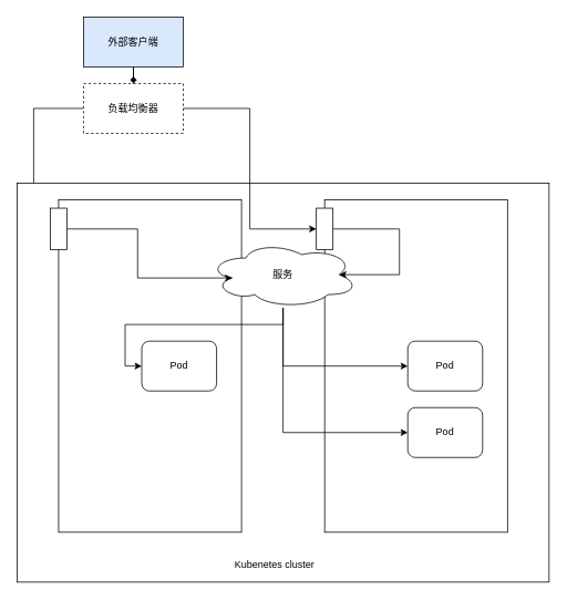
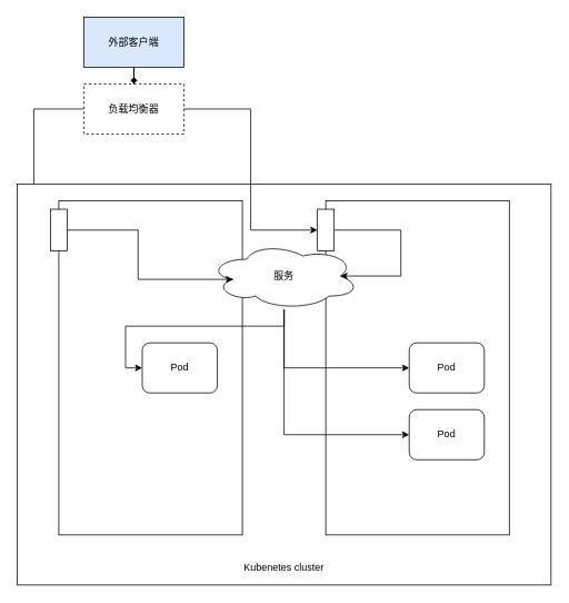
  <mxCell id="0" />
  <mxCell id="1" parent="0" />
  <mxCell id="2" style="edgeStyle=orthogonalEdgeStyle;rounded=0;orthogonalLoop=1;jettySize=auto;html=1;entryX=0;entryY=0.5;entryDx=0;entryDy=0;" edge="1" parent="1" source="3" target="16"><mxGeometry relative="1" as="geometry" /></mxCell>
  <mxCell id="3" value="负载均衡器" style="rounded=0;whiteSpace=wrap;html=1;dashed=1;" vertex="1" parent="1"><mxGeometry x="100" y="100" width="120" height="60" as="geometry" /></mxCell>
  <mxCell id="4" value="" style="rounded=0;whiteSpace=wrap;html=1;" vertex="1" parent="1"><mxGeometry x="20" y="220" width="640" height="480" as="geometry" /></mxCell>
  <mxCell id="5" value="" style="rounded=0;whiteSpace=wrap;html=1;" vertex="1" parent="1"><mxGeometry x="70" y="240" width="220" height="400" as="geometry" /></mxCell>
  <mxCell id="6" value="" style="rounded=0;whiteSpace=wrap;html=1;" vertex="1" parent="1"><mxGeometry x="390" y="240" width="220" height="400" as="geometry" /></mxCell>
- <mxCell id="7" value="Kubenetes cluster" style="text;html=1;strokeColor=none;fillColor=none;align=center;verticalAlign=middle;whiteSpace=wrap;rounded=0;" vertex="1" parent="1"><mxGeometry x="265" y="670" width="130" height="20" as="geometry" /></mxCell>
+ <mxCell id="7" value="Kubenetes cluster" style="text;html=1;strokeColor=none;fillColor=none;align=center;verticalAlign=middle;whiteSpace=wrap;rounded=0;" vertex="1" parent="1"><mxGeometry x="275" y="670" width="130" height="20" as="geometry" /></mxCell>
  <mxCell id="8" value="Pod" style="rounded=1;whiteSpace=wrap;html=1;" vertex="1" parent="1"><mxGeometry x="170" y="410" width="90" height="60" as="geometry" /></mxCell>
  <mxCell id="9" value="Pod" style="rounded=1;whiteSpace=wrap;html=1;" vertex="1" parent="1"><mxGeometry x="490" y="410" width="90" height="60" as="geometry" /></mxCell>
  <mxCell id="10" value="Pod" style="rounded=1;whiteSpace=wrap;html=1;" vertex="1" parent="1"><mxGeometry x="490" y="490" width="90" height="60" as="geometry" /></mxCell>
  <mxCell id="11" style="edgeStyle=orthogonalEdgeStyle;rounded=0;orthogonalLoop=1;jettySize=auto;html=1;entryX=0;entryY=0.5;entryDx=0;entryDy=0;" edge="1" parent="1" source="14" target="8"><mxGeometry relative="1" as="geometry" /></mxCell>
  <mxCell id="12" style="edgeStyle=orthogonalEdgeStyle;rounded=0;orthogonalLoop=1;jettySize=auto;html=1;entryX=0;entryY=0.5;entryDx=0;entryDy=0;" edge="1" parent="1" source="14" target="9"><mxGeometry relative="1" as="geometry"><Array as="points"><mxPoint x="340" y="440" /></Array></mxGeometry></mxCell>
  <mxCell id="13" style="edgeStyle=orthogonalEdgeStyle;rounded=0;orthogonalLoop=1;jettySize=auto;html=1;entryX=0;entryY=0.5;entryDx=0;entryDy=0;" edge="1" parent="1" source="14" target="10"><mxGeometry relative="1" as="geometry"><Array as="points"><mxPoint x="340" y="520" /></Array></mxGeometry></mxCell>
  <mxCell id="14" value="服务" style="ellipse;shape=cloud;whiteSpace=wrap;html=1;align=center;" vertex="1" parent="1"><mxGeometry x="250" y="290" width="180" height="80" as="geometry" /></mxCell>
  <mxCell id="15" style="edgeStyle=orthogonalEdgeStyle;rounded=0;orthogonalLoop=1;jettySize=auto;html=1;entryX=0.16;entryY=0.55;entryDx=0;entryDy=0;entryPerimeter=0;" edge="1" parent="1" source="16" target="14"><mxGeometry relative="1" as="geometry" /></mxCell>
  <mxCell id="16" value="" style="rounded=0;whiteSpace=wrap;html=1;" vertex="1" parent="1"><mxGeometry x="60" y="250" width="20" height="50" as="geometry" /></mxCell>
  <mxCell id="17" style="edgeStyle=orthogonalEdgeStyle;rounded=0;orthogonalLoop=1;jettySize=auto;html=1;entryX=0.875;entryY=0.5;entryDx=0;entryDy=0;entryPerimeter=0;" edge="1" parent="1" source="18" target="14"><mxGeometry relative="1" as="geometry"><Array as="points"><mxPoint x="480" y="275" /><mxPoint x="480" y="330" /></Array></mxGeometry></mxCell>
  <mxCell id="18" value="" style="rounded=0;whiteSpace=wrap;html=1;" vertex="1" parent="1"><mxGeometry x="380" y="250" width="20" height="50" as="geometry" /></mxCell>
  <mxCell id="19" style="edgeStyle=orthogonalEdgeStyle;rounded=0;orthogonalLoop=1;jettySize=auto;html=1;entryX=0;entryY=0.5;entryDx=0;entryDy=0;" edge="1" parent="1" source="3" target="18"><mxGeometry relative="1" as="geometry" /></mxCell>
  <mxCell id="20" style="edgeStyle=orthogonalEdgeStyle;rounded=0;orthogonalLoop=1;jettySize=auto;html=1;endArrow=diamond;" edge="1" parent="1" source="21" target="3"><mxGeometry relative="1" as="geometry" /></mxCell>
  <mxCell id="21" value="外部客户端" style="rounded=0;whiteSpace=wrap;html=1;fillColor=#dae8fc;" vertex="1" parent="1"><mxGeometry x="100" y="20" width="120" height="60" as="geometry" /></mxCell>
